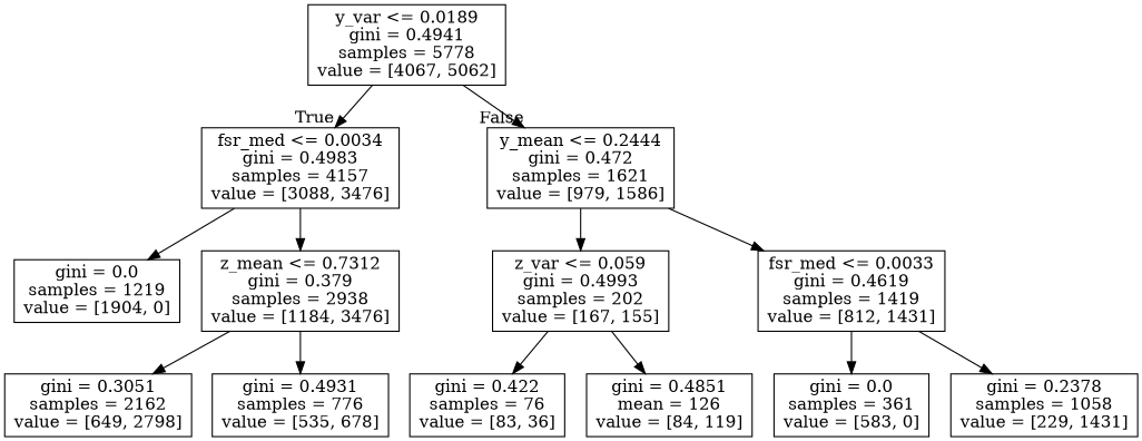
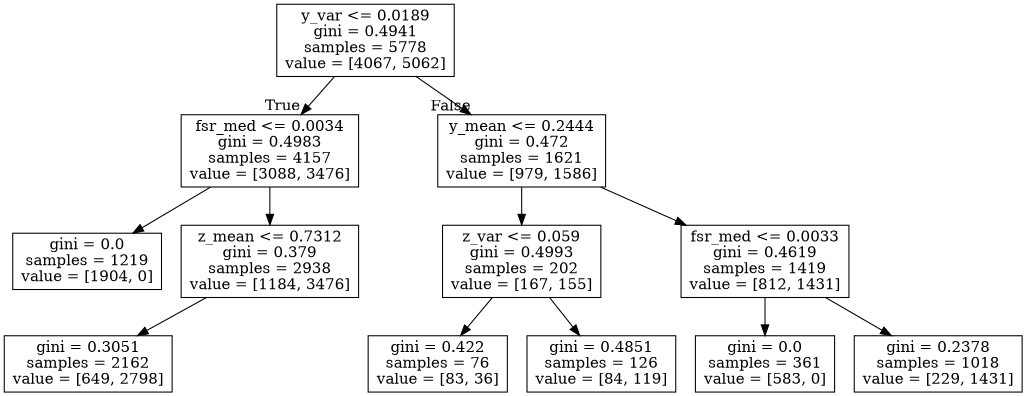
  digraph {
    node [shape=box]
    n1 [label="y_var <= 0.0189\ngini = 0.4941\nsamples = 5778\nvalue = [4067, 5062]"]
    n2 [label="fsr_med <= 0.0034\ngini = 0.4983\nsamples = 4157\nvalue = [3088, 3476]"]
    n3 [label="y_mean <= 0.2444\ngini = 0.472\nsamples = 1621\nvalue = [979, 1586]"]
    n4 [label="gini = 0.0\nsamples = 1219\nvalue = [1904, 0]"]
    n5 [label="z_mean <= 0.7312\ngini = 0.379\nsamples = 2938\nvalue = [1184, 3476]"]
    n6 [label="z_var <= 0.059\ngini = 0.4993\nsamples = 202\nvalue = [167, 155]"]
    n7 [label="fsr_med <= 0.0033\ngini = 0.4619\nsamples = 1419\nvalue = [812, 1431]"]
    n8 [label="gini = 0.3051\nsamples = 2162\nvalue = [649, 2798]"]
-   n9 [label="gini = 0.4931\nsamples = 776\nvalue = [535, 678]"]
    n10 [label="gini = 0.422\nsamples = 76\nvalue = [83, 36]"]
-   n11 [label="gini = 0.4851\nmean = 126\nvalue = [84, 119]"]
+   n11 [label="gini = 0.4851\nsamples = 126\nvalue = [84, 119]"]
    n12 [label="gini = 0.0\nsamples = 361\nvalue = [583, 0]"]
-   n13 [label="gini = 0.2378\nsamples = 1058\nvalue = [229, 1431]"]
+   n13 [label="gini = 0.2378\nsamples = 1018\nvalue = [229, 1431]"]
    n1 -> n2 [headlabel=True labelangle=45 labeldistance=2.5]
    n1 -> n3 [headlabel=False labelangle=-45 labeldistance=2.5]
    n2 -> n4
    n2 -> n5
    n3 -> n6
    n3 -> n7
    n5 -> n8
-   n5 -> n9
    n6 -> n10
    n6 -> n11
    n7 -> n12
    n7 -> n13
  }
